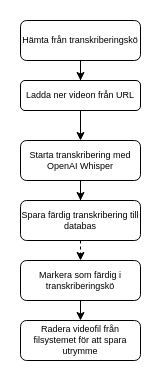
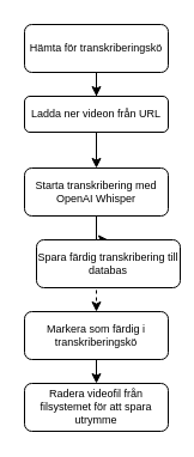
  <mxCell id="0" />
  <mxCell id="1" parent="0" />
  <mxCell id="2" value="" style="edgeStyle=orthogonalEdgeStyle;rounded=0;orthogonalLoop=1;jettySize=auto;html=1;" parent="1" source="3" target="5" edge="1"><mxGeometry relative="1" as="geometry" /></mxCell>
- <mxCell id="3" value="Hämta från transkriberingskö" style="rounded=1;whiteSpace=wrap;html=1;fontSize=9;glass=0;strokeWidth=1;shadow=0;" parent="1" vertex="1"><mxGeometry x="20" y="20" width="120" height="40" as="geometry" /></mxCell>
+ <mxCell id="3" value="Hämta för transkriberingskö" style="rounded=1;whiteSpace=wrap;html=1;fontSize=9;glass=0;strokeWidth=1;shadow=0;" parent="1" vertex="1"><mxGeometry x="20" y="20" width="120" height="40" as="geometry" /></mxCell>
  <mxCell id="4" value="" style="edgeStyle=orthogonalEdgeStyle;rounded=0;orthogonalLoop=1;jettySize=auto;html=1;" parent="1" source="5" target="7" edge="1"><mxGeometry relative="1" as="geometry" /></mxCell>
  <mxCell id="5" value="Ladda ner videon från URL" style="rounded=1;whiteSpace=wrap;html=1;fontSize=9;glass=0;strokeWidth=1;shadow=0;" parent="1" vertex="1"><mxGeometry x="20" y="80" width="120" height="30" as="geometry" /></mxCell>
  <mxCell id="6" value="" style="edgeStyle=orthogonalEdgeStyle;rounded=0;orthogonalLoop=1;jettySize=auto;html=1;" parent="1" source="7" target="9" edge="1"><mxGeometry relative="1" as="geometry" /></mxCell>
  <mxCell id="7" value="Starta transkribering med OpenAI Whisper" style="rounded=1;whiteSpace=wrap;html=1;fontSize=9;glass=0;strokeWidth=1;shadow=0;" parent="1" vertex="1"><mxGeometry x="20" y="140" width="120" height="40" as="geometry" /></mxCell>
  <mxCell id="8" style="edgeStyle=orthogonalEdgeStyle;rounded=0;orthogonalLoop=1;jettySize=auto;html=1;exitX=0.5;exitY=1;exitDx=0;exitDy=0;entryX=0.5;entryY=0;entryDx=0;entryDy=0;dashed=1;" edge="1" parent="1" source="9" target="12"><mxGeometry relative="1" as="geometry" /></mxCell>
- <mxCell id="9" value="Spara färdig transkribering till databas" style="rounded=1;whiteSpace=wrap;html=1;fontSize=9;glass=0;strokeWidth=1;shadow=0;" parent="1" vertex="1"><mxGeometry x="20" y="200" width="120" height="40" as="geometry" /></mxCell>
+ <mxCell id="9" value="Spara färdig transkribering till databas" style="rounded=1;whiteSpace=wrap;html=1;fontSize=9;glass=0;strokeWidth=1;shadow=0;" parent="1" vertex="1"><mxGeometry x="30" y="200" width="120" height="40" as="geometry" /></mxCell>
  <mxCell id="10" value="Radera videofil från filsystemet för att spara utrymme" style="rounded=1;whiteSpace=wrap;html=1;fontSize=9;glass=0;strokeWidth=1;shadow=0;" parent="1" vertex="1"><mxGeometry x="20" y="320" width="120" height="40" as="geometry" /></mxCell>
  <mxCell id="11" style="edgeStyle=orthogonalEdgeStyle;rounded=0;orthogonalLoop=1;jettySize=auto;html=1;exitX=0.5;exitY=1;exitDx=0;exitDy=0;entryX=0.5;entryY=0;entryDx=0;entryDy=0;" edge="1" parent="1" source="12" target="10"><mxGeometry relative="1" as="geometry" /></mxCell>
  <mxCell id="12" value="Markera som färdig i transkriberingskö" style="rounded=1;whiteSpace=wrap;html=1;fontSize=9;glass=0;strokeWidth=1;shadow=0;" parent="1" vertex="1"><mxGeometry x="20" y="260" width="120" height="40" as="geometry" /></mxCell>
